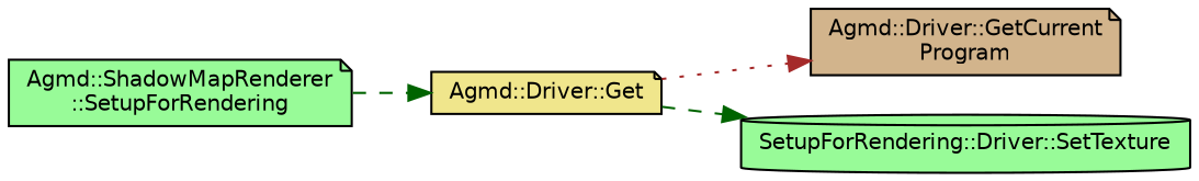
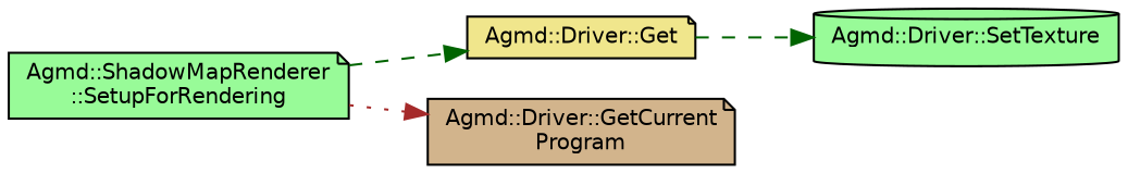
  digraph {
    fontname="DejaVu Sans"
    rankdir=LR
    node [color=black fillcolor=palegreen fontname="DejaVu Sans" fontsize=10 shape=note style=filled]
    edge [color=darkgreen fontname="DejaVu Sans" fontsize=10 labelfontname=Helvetica labelfontsize=10 style=dashed]
    n1 [fontcolor=black height=0.2 label="Agmd::ShadowMapRenderer\l::SetupForRendering" width=0.4]
    n2 [fillcolor=khaki height=0.2 label="Agmd::Driver::Get" width=0.4]
    n3 [fillcolor=tan height=0.2 label="Agmd::Driver::GetCurrent\lProgram" width=0.4]
-   n4 [height=0.2 label="SetupForRendering::Driver::SetTexture" shape=cylinder width=0.4]
+   n4 [height=0.2 label="Agmd::Driver::SetTexture" shape=cylinder width=0.4]
    n1 -> n2
-   n2 -> n3 [color=brown style=dotted]
+   n1 -> n3 [color=brown style=dotted]
    n2 -> n4
  }
